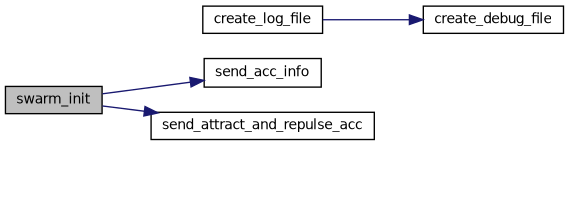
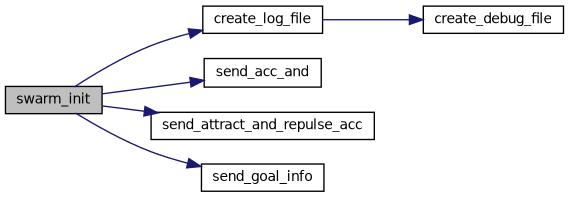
  digraph {
    rankdir=LR
    node [color=black fillcolor=white fontname=Helvetica fontsize=10 shape=record style=filled]
    edge [color=midnightblue fontname=Helvetica fontsize=10 labelfontname=Helvetica labelfontsize=10 style=solid]
    n1 [fillcolor=grey75 fontcolor=black height=0.2 label=swarm_init width=0.4]
    n2 [height=0.2 label=create_log_file width=0.4]
-   n3 [height=0.2 label=send_acc_info width=0.4]
+   n3 [height=0.2 label=send_acc_and width=0.4]
    n4 [height=0.2 label=send_attract_and_repulse_acc width=0.4]
+   n5 [height=0.2 label=send_goal_info width=0.4]
    n6 [height=0.2 label=create_debug_file width=0.4]
+   n1 -> n2
    n1 -> n3
    n1 -> n4
+   n1 -> n5
    n2 -> n6
  }
